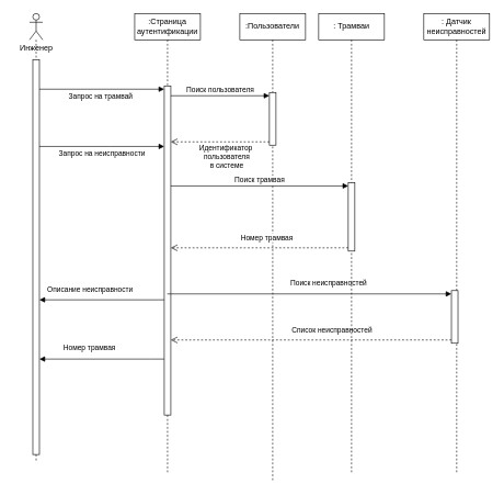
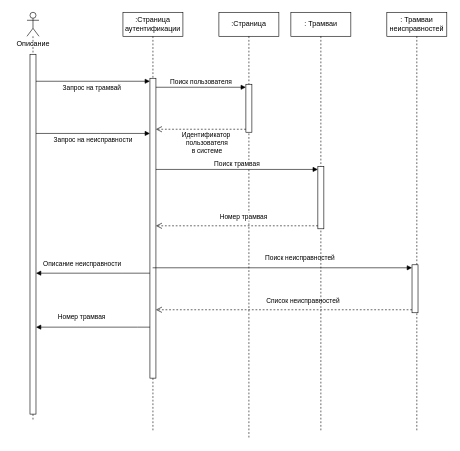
  <mxCell id="0" />
  <mxCell id="1" parent="0" />
  <mxCell id="2" value="Запрос на трамвай" style="html=1;verticalAlign=bottom;endArrow=block;curved=0;rounded=0;entryX=0;entryY=0;entryDx=0;entryDy=5;entryPerimeter=0;" edge="1" parent="1" source="5" target="4"><mxGeometry x="0.003" y="-20" width="80" relative="1" as="geometry"><mxPoint x="74" y="130" as="sourcePoint" /><mxPoint x="154" y="130" as="targetPoint" /><mxPoint as="offset" /></mxGeometry></mxCell>
  <mxCell id="3" value=":Страница аутентификации" style="shape=umlLifeline;perimeter=lifelinePerimeter;whiteSpace=wrap;html=1;container=1;dropTarget=0;collapsible=0;recursiveResize=0;outlineConnect=0;portConstraint=eastwest;newEdgeStyle={&quot;curved&quot;:0,&quot;rounded&quot;:0};" vertex="1" parent="1"><mxGeometry x="204" y="20" width="100" height="700" as="geometry" /></mxCell>
  <mxCell id="4" value="" style="html=1;points=[[0,0,0,0,5],[0,1,0,0,-5],[1,0,0,0,5],[1,1,0,0,-5]];perimeter=orthogonalPerimeter;outlineConnect=0;targetShapes=umlLifeline;portConstraint=eastwest;newEdgeStyle={&quot;curved&quot;:0,&quot;rounded&quot;:0};" vertex="1" parent="3"><mxGeometry x="45" y="110" width="10" height="500" as="geometry" /></mxCell>
  <mxCell id="5" value="" style="shape=umlLifeline;perimeter=lifelinePerimeter;whiteSpace=wrap;html=1;container=1;dropTarget=0;collapsible=0;recursiveResize=0;outlineConnect=0;portConstraint=eastwest;newEdgeStyle={&quot;curved&quot;:0,&quot;rounded&quot;:0};participant=umlActor;" vertex="1" parent="1"><mxGeometry x="44" y="20" width="20" height="680" as="geometry" /></mxCell>
  <mxCell id="6" value="" style="html=1;points=[[0,0,0,0,5],[0,1,0,0,-5],[1,0,0,0,5],[1,1,0,0,-5]];perimeter=orthogonalPerimeter;outlineConnect=0;targetShapes=umlLifeline;portConstraint=eastwest;newEdgeStyle={&quot;curved&quot;:0,&quot;rounded&quot;:0};" vertex="1" parent="5"><mxGeometry x="5" y="70" width="10" height="600" as="geometry" /></mxCell>
- <mxCell id="7" value=":Пользователи" style="shape=umlLifeline;perimeter=lifelinePerimeter;whiteSpace=wrap;html=1;container=1;dropTarget=0;collapsible=0;recursiveResize=0;outlineConnect=0;portConstraint=eastwest;newEdgeStyle={&quot;curved&quot;:0,&quot;rounded&quot;:0};" vertex="1" parent="1"><mxGeometry x="364" y="20" width="100" height="710" as="geometry" /></mxCell>
+ <mxCell id="7" value=":Страница" style="shape=umlLifeline;perimeter=lifelinePerimeter;whiteSpace=wrap;html=1;container=1;dropTarget=0;collapsible=0;recursiveResize=0;outlineConnect=0;portConstraint=eastwest;newEdgeStyle={&quot;curved&quot;:0,&quot;rounded&quot;:0};" vertex="1" parent="1"><mxGeometry x="364" y="20" width="100" height="710" as="geometry" /></mxCell>
  <mxCell id="8" value="" style="html=1;points=[[0,0,0,0,5],[0,1,0,0,-5],[1,0,0,0,5],[1,1,0,0,-5]];perimeter=orthogonalPerimeter;outlineConnect=0;targetShapes=umlLifeline;portConstraint=eastwest;newEdgeStyle={&quot;curved&quot;:0,&quot;rounded&quot;:0};" vertex="1" parent="7"><mxGeometry x="45" y="120" width="10" height="80" as="geometry" /></mxCell>
  <mxCell id="9" value="Поиск пользователя" style="html=1;verticalAlign=bottom;endArrow=block;curved=0;rounded=0;entryX=0;entryY=0;entryDx=0;entryDy=5;" edge="1" parent="1" source="4" target="8"><mxGeometry relative="1" as="geometry"><mxPoint x="339" y="145" as="sourcePoint" /></mxGeometry></mxCell>
  <mxCell id="10" value="Идентификатор&amp;nbsp;&lt;div&gt;пользователя&lt;div&gt;в системе&lt;/div&gt;&lt;/div&gt;" style="html=1;verticalAlign=bottom;endArrow=open;dashed=1;endSize=8;curved=0;rounded=0;exitX=0;exitY=1;exitDx=0;exitDy=-5;" edge="1" parent="1" source="8" target="4"><mxGeometry x="-0.133" y="45" relative="1" as="geometry"><mxPoint x="339" y="215" as="targetPoint" /><mxPoint as="offset" /></mxGeometry></mxCell>
- <mxCell id="11" value=": Датчик неисправностей" style="shape=umlLifeline;perimeter=lifelinePerimeter;whiteSpace=wrap;html=1;container=1;dropTarget=0;collapsible=0;recursiveResize=0;outlineConnect=0;portConstraint=eastwest;newEdgeStyle={&quot;curved&quot;:0,&quot;rounded&quot;:0};" vertex="1" parent="1"><mxGeometry x="644" y="20" width="100" height="700" as="geometry" /></mxCell>
+ <mxCell id="11" value=": Трамваи неисправностей" style="shape=umlLifeline;perimeter=lifelinePerimeter;whiteSpace=wrap;html=1;container=1;dropTarget=0;collapsible=0;recursiveResize=0;outlineConnect=0;portConstraint=eastwest;newEdgeStyle={&quot;curved&quot;:0,&quot;rounded&quot;:0};" vertex="1" parent="1"><mxGeometry x="644" y="20" width="100" height="700" as="geometry" /></mxCell>
  <mxCell id="12" value="" style="html=1;points=[[0,0,0,0,5],[0,1,0,0,-5],[1,0,0,0,5],[1,1,0,0,-5]];perimeter=orthogonalPerimeter;outlineConnect=0;targetShapes=umlLifeline;portConstraint=eastwest;newEdgeStyle={&quot;curved&quot;:0,&quot;rounded&quot;:0};" vertex="1" parent="11"><mxGeometry x="42" y="421" width="10" height="80" as="geometry" /></mxCell>
  <mxCell id="13" value="Поиск неисправностей" style="html=1;verticalAlign=bottom;endArrow=block;curved=0;rounded=0;entryX=0;entryY=0;entryDx=0;entryDy=5;" edge="1" parent="1" source="3" target="12"><mxGeometry x="0.133" y="8" relative="1" as="geometry"><mxPoint x="469" y="265" as="sourcePoint" /><mxPoint y="1" as="offset" /></mxGeometry></mxCell>
  <mxCell id="14" value="Список неисправностей" style="html=1;verticalAlign=bottom;endArrow=open;dashed=1;endSize=8;curved=0;rounded=0;exitX=0;exitY=1;exitDx=0;exitDy=-5;" edge="1" parent="1" source="12" target="4"><mxGeometry x="-0.147" y="-5" relative="1" as="geometry"><mxPoint x="264" y="335" as="targetPoint" /><mxPoint as="offset" /></mxGeometry></mxCell>
  <mxCell id="15" value=": Трамваи" style="shape=umlLifeline;perimeter=lifelinePerimeter;whiteSpace=wrap;html=1;container=1;dropTarget=0;collapsible=0;recursiveResize=0;outlineConnect=0;portConstraint=eastwest;newEdgeStyle={&quot;curved&quot;:0,&quot;rounded&quot;:0};" vertex="1" parent="1"><mxGeometry x="484" y="20" width="100" height="700" as="geometry" /></mxCell>
  <mxCell id="16" value="" style="html=1;points=[[0,0,0,0,5],[0,1,0,0,-5],[1,0,0,0,5],[1,1,0,0,-5]];perimeter=orthogonalPerimeter;outlineConnect=0;targetShapes=umlLifeline;portConstraint=eastwest;newEdgeStyle={&quot;curved&quot;:0,&quot;rounded&quot;:0};" vertex="1" parent="15"><mxGeometry x="45" y="257" width="10" height="104" as="geometry" /></mxCell>
  <mxCell id="17" value="Поиск трамвая" style="html=1;verticalAlign=bottom;endArrow=block;curved=0;rounded=0;entryX=0;entryY=0;entryDx=0;entryDy=5;" edge="1" parent="1" source="4" target="16"><mxGeometry relative="1" as="geometry"><mxPoint x="489" y="425" as="sourcePoint" /></mxGeometry></mxCell>
  <mxCell id="18" value="Номер трамвая" style="html=1;verticalAlign=bottom;endArrow=open;dashed=1;endSize=8;curved=0;rounded=0;exitX=0;exitY=1;exitDx=0;exitDy=-5;" edge="1" parent="1" source="16" target="4"><mxGeometry x="-0.082" y="-6" relative="1" as="geometry"><mxPoint x="489" y="495" as="targetPoint" /><mxPoint as="offset" /></mxGeometry></mxCell>
- <mxCell id="19" value="Инженер" style="text;html=1;align=center;verticalAlign=middle;resizable=0;points=[];autosize=1;strokeColor=none;fillColor=none;" vertex="1" parent="1"><mxGeometry x="20" y="60" width="68" height="26" as="geometry" /></mxCell>
+ <mxCell id="19" value="Описание" style="text;html=1;align=center;verticalAlign=middle;resizable=0;points=[];autosize=1;strokeColor=none;fillColor=none;" vertex="1" parent="1"><mxGeometry x="20" y="60" width="68" height="26" as="geometry" /></mxCell>
  <mxCell id="20" value="Номер трамвая" style="html=1;verticalAlign=bottom;endArrow=block;curved=0;rounded=0;" edge="1" parent="1" source="4" target="6"><mxGeometry x="0.2" y="-8" relative="1" as="geometry"><mxPoint x="759" y="545" as="sourcePoint" /><Array as="points"><mxPoint x="228" y="545" /></Array><mxPoint as="offset" /><mxPoint x="829" y="545" as="targetPoint" /></mxGeometry></mxCell>
  <mxCell id="21" value="Описание неисправности" style="html=1;verticalAlign=bottom;endArrow=block;curved=0;rounded=0;" edge="1" parent="1" target="6"><mxGeometry x="0.19" y="-7" relative="1" as="geometry"><mxPoint x="249" y="455" as="sourcePoint" /><Array as="points"><mxPoint x="204" y="455" /></Array><mxPoint as="offset" /><mxPoint x="59" y="455" as="targetPoint" /></mxGeometry></mxCell>
  <mxCell id="22" value="Запрос на неисправности" style="html=1;verticalAlign=bottom;endArrow=block;curved=0;rounded=0;" edge="1" parent="1" source="6" target="4"><mxGeometry x="0.003" y="-20" width="80" relative="1" as="geometry"><mxPoint x="123" y="330" as="sourcePoint" /><mxPoint x="250.5" y="181" as="targetPoint" /><mxPoint as="offset" /><Array as="points"><mxPoint x="167" y="222" /></Array></mxGeometry></mxCell>
